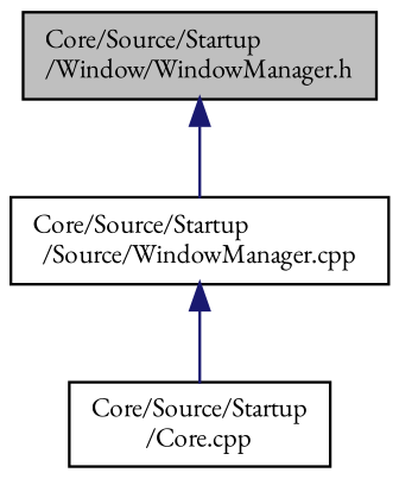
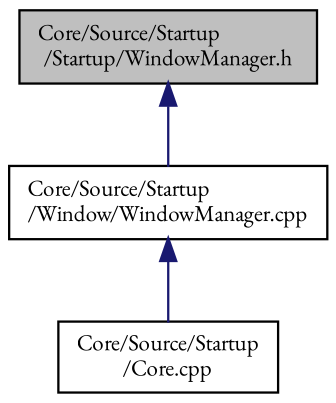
  digraph {
    fontname="EB Garamond"
    node [color=black fillcolor=white fontname="EB Garamond" fontsize=10 shape=record style=filled]
    edge [color=midnightblue dir=back fontname="EB Garamond" fontsize=10 labelfontname=Helvetica labelfontsize=10 style=solid]
-   n1 [fillcolor=grey75 fontcolor=black height=0.2 label="Core/Source/Startup\l/Window/WindowManager.h" width=0.4]
-   n2 [height=0.2 label="Core/Source/Startup\l/Source/WindowManager.cpp" width=0.4]
+   n1 [fillcolor=grey75 fontcolor=black height=0.2 label="Core/Source/Startup\l/Startup/WindowManager.h" width=0.4]
+   n2 [height=0.2 label="Core/Source/Startup\l/Window/WindowManager.cpp" width=0.4]
    n3 [height=0.2 label="Core/Source/Startup\l/Core.cpp" width=0.4]
    n1 -> n2
    n2 -> n3
  }
